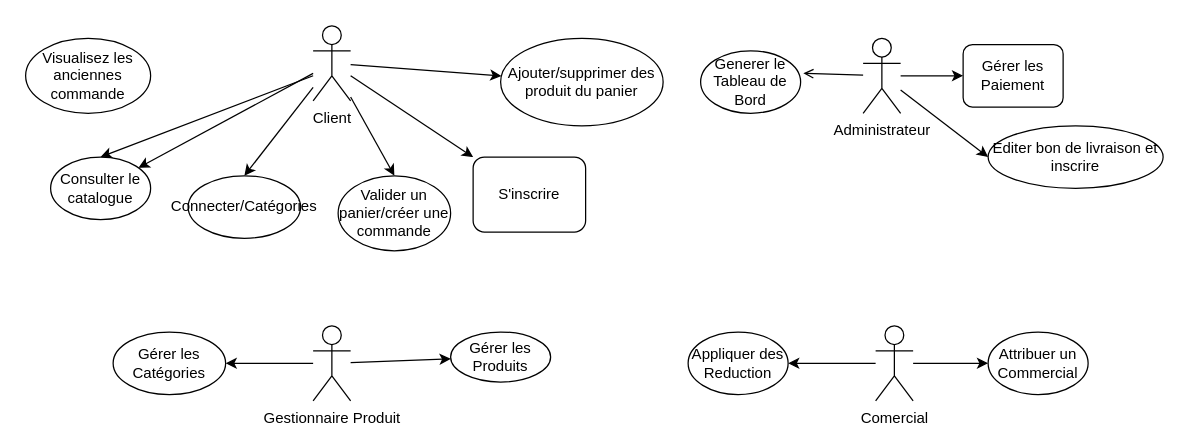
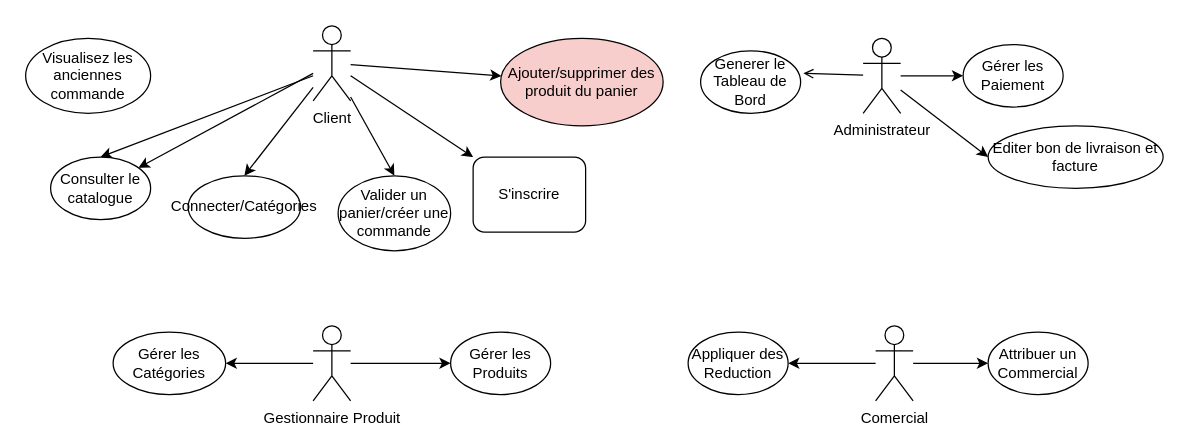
  <mxCell id="0" />
  <mxCell id="1" parent="0" />
  <mxCell id="2" style="rounded=0;orthogonalLoop=1;jettySize=auto;html=1;entryX=0.5;entryY=0;entryDx=0;entryDy=0;" edge="1" parent="1" source="7" target="10"><mxGeometry relative="1" as="geometry" /></mxCell>
  <mxCell id="3" style="rounded=0;orthogonalLoop=1;jettySize=auto;html=1;strokeColor=default;entryX=0.5;entryY=0;entryDx=0;entryDy=0;" edge="1" parent="1" target="8"><mxGeometry relative="1" as="geometry"><mxPoint x="250" y="60.004" as="sourcePoint" /><mxPoint x="180" y="159.97" as="targetPoint" /></mxGeometry></mxCell>
  <mxCell id="4" style="rounded=0;orthogonalLoop=1;jettySize=auto;html=1;entryX=0.5;entryY=0;entryDx=0;entryDy=0;" edge="1" parent="1" source="7" target="9"><mxGeometry relative="1" as="geometry" /></mxCell>
  <mxCell id="5" style="rounded=0;orthogonalLoop=1;jettySize=auto;html=1;" edge="1" parent="1" source="7" target="13"><mxGeometry relative="1" as="geometry" /></mxCell>
  <mxCell id="6" style="rounded=0;orthogonalLoop=1;jettySize=auto;html=1;" edge="1" parent="1" source="7" target="18"><mxGeometry relative="1" as="geometry" /></mxCell>
  <mxCell id="7" value="&lt;div&gt;Client&lt;/div&gt;&lt;div&gt;&lt;br&gt;&lt;/div&gt;" style="shape=umlActor;verticalLabelPosition=bottom;verticalAlign=top;html=1;outlineConnect=0;" vertex="1" parent="1"><mxGeometry x="250" y="20" width="30" height="60" as="geometry" /></mxCell>
  <mxCell id="8" value="Consulter le catalogue" style="ellipse;whiteSpace=wrap;html=1;" vertex="1" parent="1"><mxGeometry x="40" y="125" width="80" height="50" as="geometry" /></mxCell>
  <mxCell id="9" value="Connecter/Catégories" style="ellipse;whiteSpace=wrap;html=1;" vertex="1" parent="1"><mxGeometry x="150" y="140" width="90" height="50" as="geometry" /></mxCell>
  <mxCell id="10" value="Valider un panier/créer une commande" style="ellipse;whiteSpace=wrap;html=1;" vertex="1" parent="1"><mxGeometry x="270" y="140" width="90" height="60" as="geometry" /></mxCell>
  <mxCell id="11" value="Visualisez les anciennes commande" style="ellipse;whiteSpace=wrap;html=1;" vertex="1" parent="1"><mxGeometry x="20" y="30" width="100" height="60" as="geometry" /></mxCell>
  <mxCell id="12" style="rounded=0;orthogonalLoop=1;jettySize=auto;html=1;" edge="1" parent="1" source="7" target="8"><mxGeometry relative="1" as="geometry" /></mxCell>
  <mxCell id="13" value="S'inscrire" style="whiteSpace=wrap;html=1;rounded=1;" vertex="1" parent="1"><mxGeometry x="378" y="125" width="90" height="60" as="geometry" /></mxCell>
  <mxCell id="14" style="rounded=0;orthogonalLoop=1;jettySize=auto;html=1;" edge="1" parent="1" source="16" target="17"><mxGeometry relative="1" as="geometry" /></mxCell>
  <mxCell id="15" style="rounded=0;orthogonalLoop=1;jettySize=auto;html=1;entryX=1;entryY=0.5;entryDx=0;entryDy=0;" edge="1" parent="1" source="16" target="19"><mxGeometry relative="1" as="geometry" /></mxCell>
  <mxCell id="16" value="Gestionnaire Produit" style="shape=umlActor;verticalLabelPosition=bottom;verticalAlign=top;html=1;outlineConnect=0;" vertex="1" parent="1"><mxGeometry x="250" y="260" width="30" height="60" as="geometry" /></mxCell>
- <mxCell id="17" value="Gérer les Produits" style="ellipse;whiteSpace=wrap;html=1;" vertex="1" parent="1"><mxGeometry x="360" y="265" width="80" height="40" as="geometry" /></mxCell>
- <mxCell id="18" value="Ajouter/supprimer des produit du panier" style="ellipse;whiteSpace=wrap;html=1;" vertex="1" parent="1"><mxGeometry x="400" y="30" width="130" height="70" as="geometry" /></mxCell>
+ <mxCell id="17" value="Gérer les Produits" style="ellipse;whiteSpace=wrap;html=1;" vertex="1" parent="1"><mxGeometry x="360" y="265" width="80" height="50" as="geometry" /></mxCell>
+ <mxCell id="18" value="Ajouter/supprimer des produit du panier" style="ellipse;whiteSpace=wrap;html=1;fillColor=#f8cecc;" vertex="1" parent="1"><mxGeometry x="400" y="30" width="130" height="70" as="geometry" /></mxCell>
  <mxCell id="19" value="Gérer les Catégories" style="ellipse;whiteSpace=wrap;html=1;" vertex="1" parent="1"><mxGeometry x="90" y="265" width="90" height="50" as="geometry" /></mxCell>
  <mxCell id="20" style="rounded=0;orthogonalLoop=1;jettySize=auto;html=1;entryX=0;entryY=0.5;entryDx=0;entryDy=0;" edge="1" parent="1" source="22" target="23"><mxGeometry relative="1" as="geometry" /></mxCell>
  <mxCell id="21" style="rounded=0;orthogonalLoop=1;jettySize=auto;html=1;entryX=0;entryY=0.5;entryDx=0;entryDy=0;" edge="1" parent="1" source="22" target="24"><mxGeometry relative="1" as="geometry" /></mxCell>
  <mxCell id="22" value="Administrateur" style="shape=umlActor;verticalLabelPosition=bottom;verticalAlign=top;html=1;outlineConnect=0;" vertex="1" parent="1"><mxGeometry x="690" y="30" width="30" height="60" as="geometry" /></mxCell>
- <mxCell id="23" value="Gérer les Paiement" style="whiteSpace=wrap;html=1;rounded=1;" vertex="1" parent="1"><mxGeometry x="770" y="35" width="80" height="50" as="geometry" /></mxCell>
- <mxCell id="24" value="Editer bon de livraison et inscrire" style="ellipse;whiteSpace=wrap;html=1;" vertex="1" parent="1"><mxGeometry x="790" y="100" width="140" height="50" as="geometry" /></mxCell>
+ <mxCell id="23" value="Gérer les Paiement" style="ellipse;whiteSpace=wrap;html=1;" vertex="1" parent="1"><mxGeometry x="770" y="35" width="80" height="50" as="geometry" /></mxCell>
+ <mxCell id="24" value="Editer bon de livraison et facture" style="ellipse;whiteSpace=wrap;html=1;" vertex="1" parent="1"><mxGeometry x="790" y="100" width="140" height="50" as="geometry" /></mxCell>
  <mxCell id="25" value="Generer le Tableau de Bord" style="ellipse;whiteSpace=wrap;html=1;" vertex="1" parent="1"><mxGeometry x="560" y="40" width="80" height="50" as="geometry" /></mxCell>
  <mxCell id="26" style="rounded=0;orthogonalLoop=1;jettySize=auto;html=1;entryX=1.027;entryY=0.362;entryDx=0;entryDy=0;entryPerimeter=0;endArrow=open;" edge="1" parent="1" source="22" target="25"><mxGeometry relative="1" as="geometry" /></mxCell>
  <mxCell id="27" style="rounded=0;orthogonalLoop=1;jettySize=auto;html=1;entryX=1;entryY=0.5;entryDx=0;entryDy=0;" edge="1" parent="1" source="29" target="30"><mxGeometry relative="1" as="geometry" /></mxCell>
  <mxCell id="28" style="edgeStyle=orthogonalEdgeStyle;rounded=0;orthogonalLoop=1;jettySize=auto;html=1;entryX=0;entryY=0.5;entryDx=0;entryDy=0;" edge="1" parent="1" source="29" target="31"><mxGeometry relative="1" as="geometry" /></mxCell>
  <mxCell id="29" value="Comercial" style="shape=umlActor;verticalLabelPosition=bottom;verticalAlign=top;html=1;outlineConnect=0;" vertex="1" parent="1"><mxGeometry x="700" y="260" width="30" height="60" as="geometry" /></mxCell>
  <mxCell id="30" value="Appliquer des Reduction" style="ellipse;whiteSpace=wrap;html=1;" vertex="1" parent="1"><mxGeometry x="550" y="265" width="80" height="50" as="geometry" /></mxCell>
  <mxCell id="31" value="Attribuer un Commercial" style="ellipse;whiteSpace=wrap;html=1;" vertex="1" parent="1"><mxGeometry x="790" y="265" width="80" height="50" as="geometry" /></mxCell>
